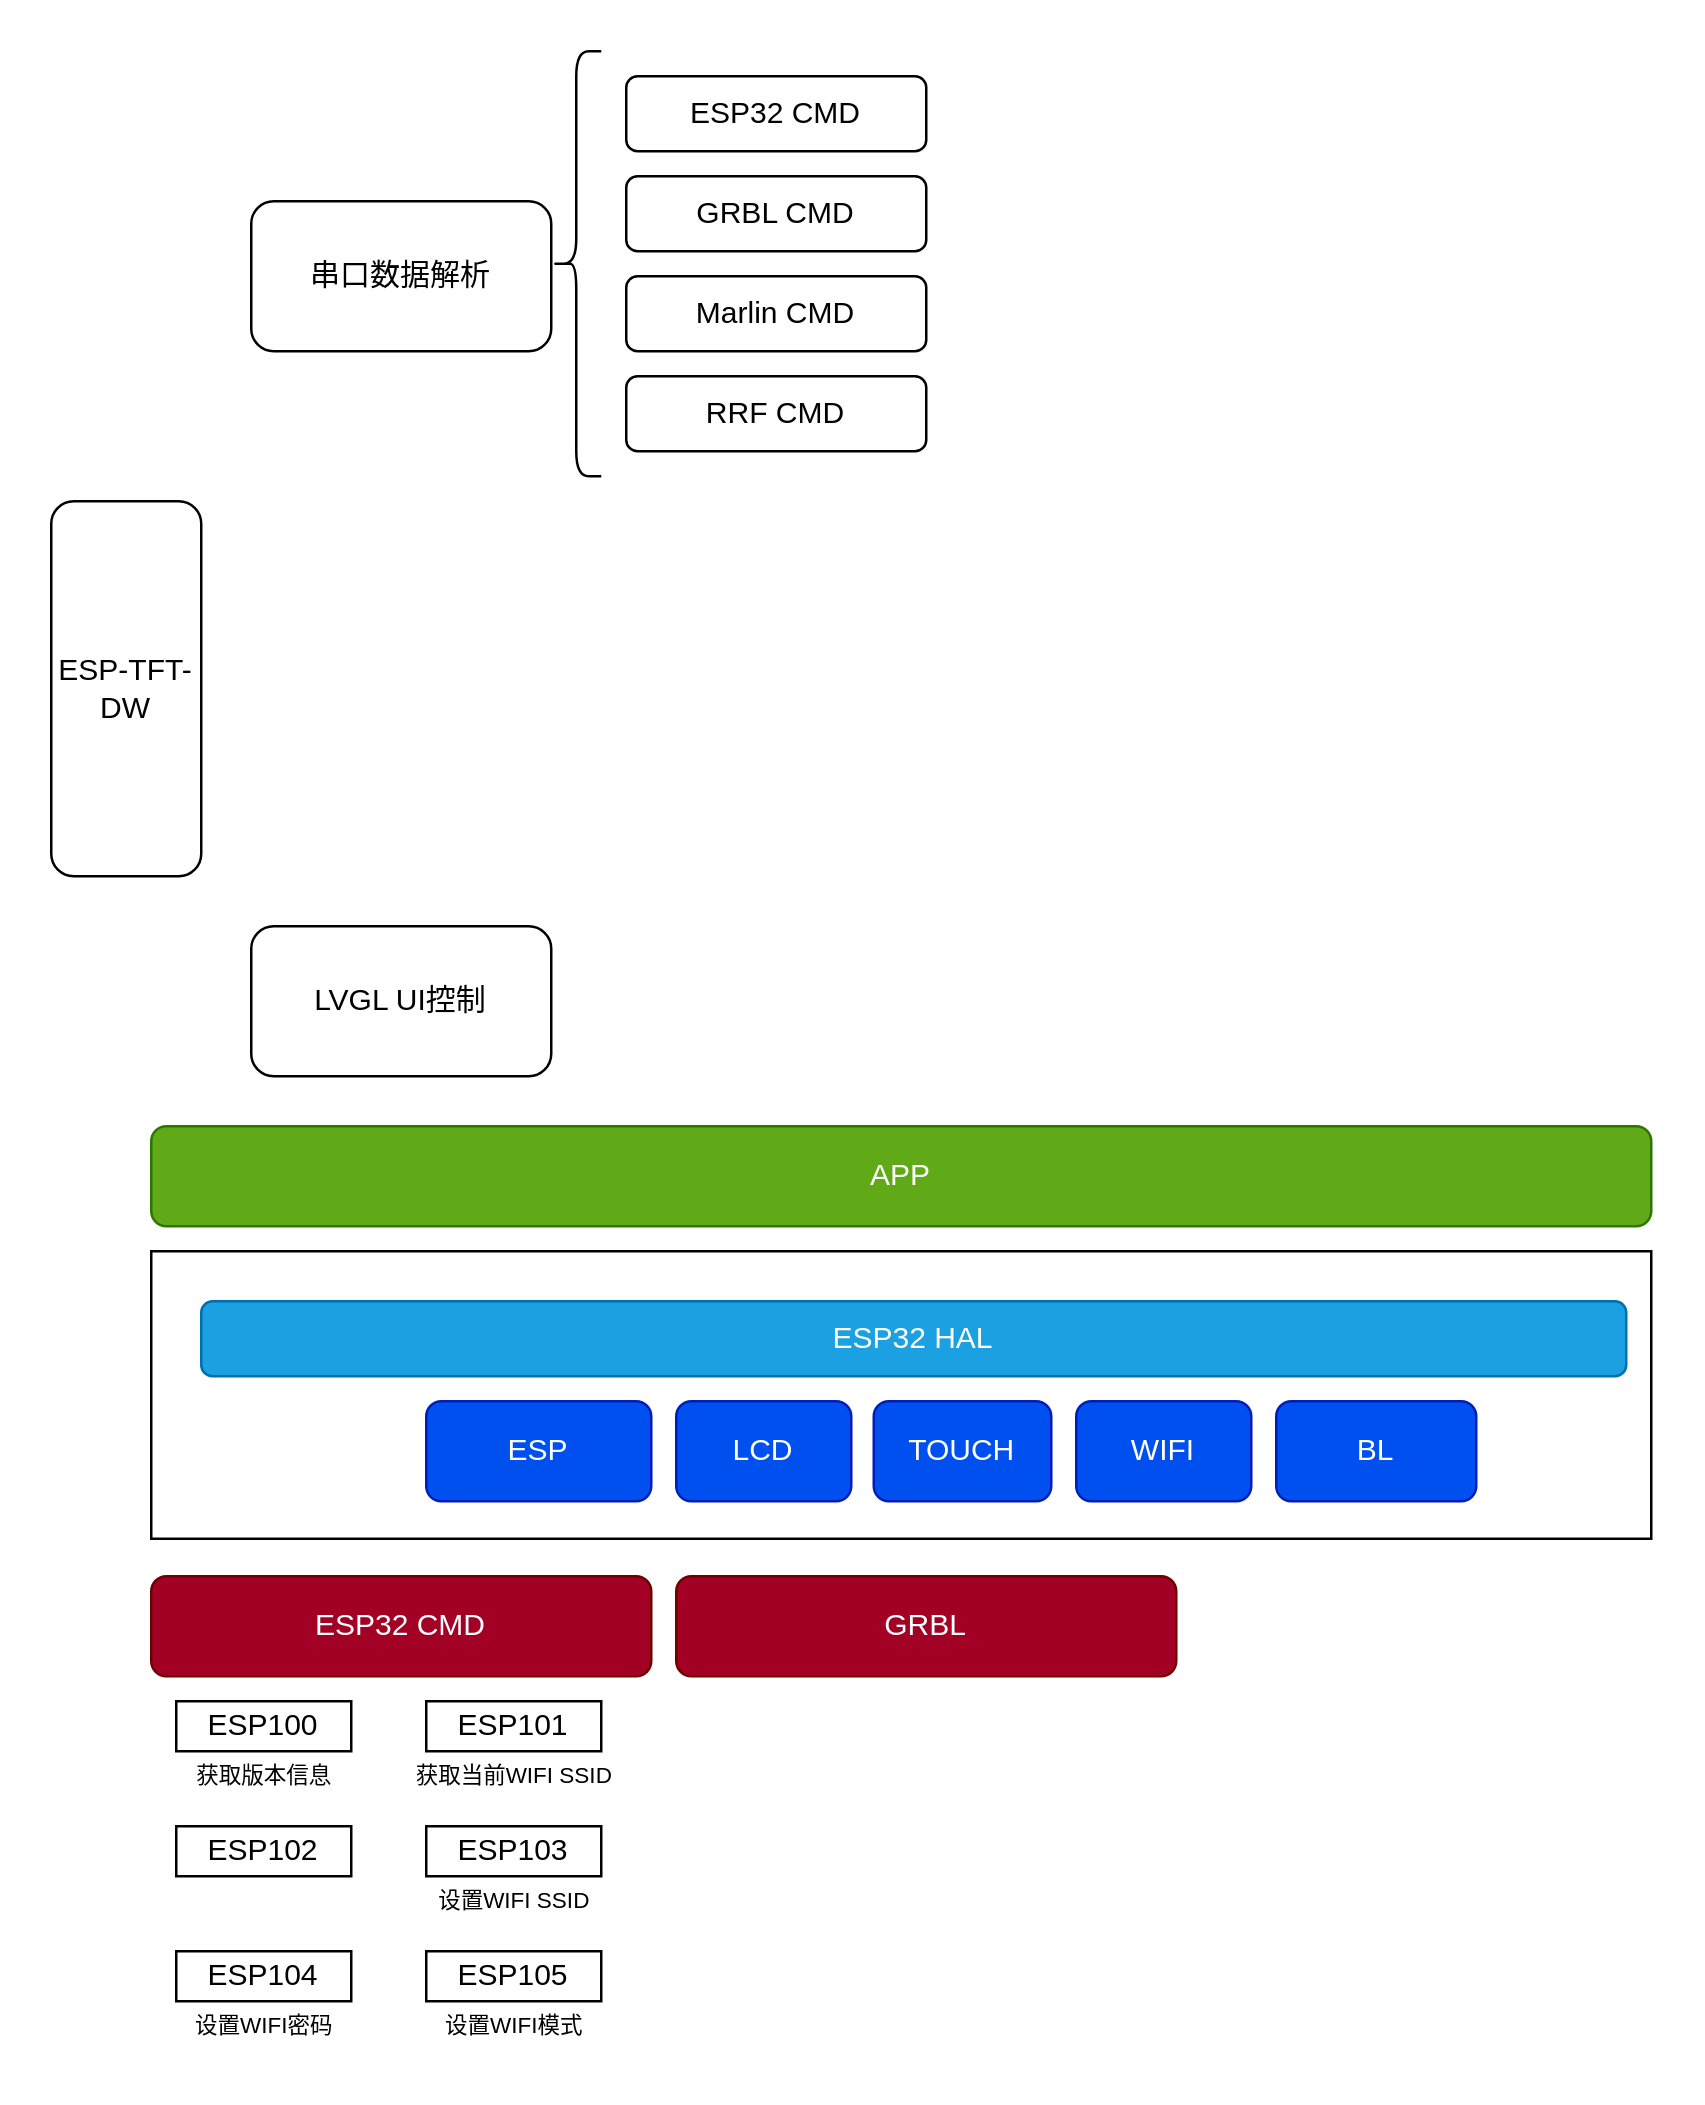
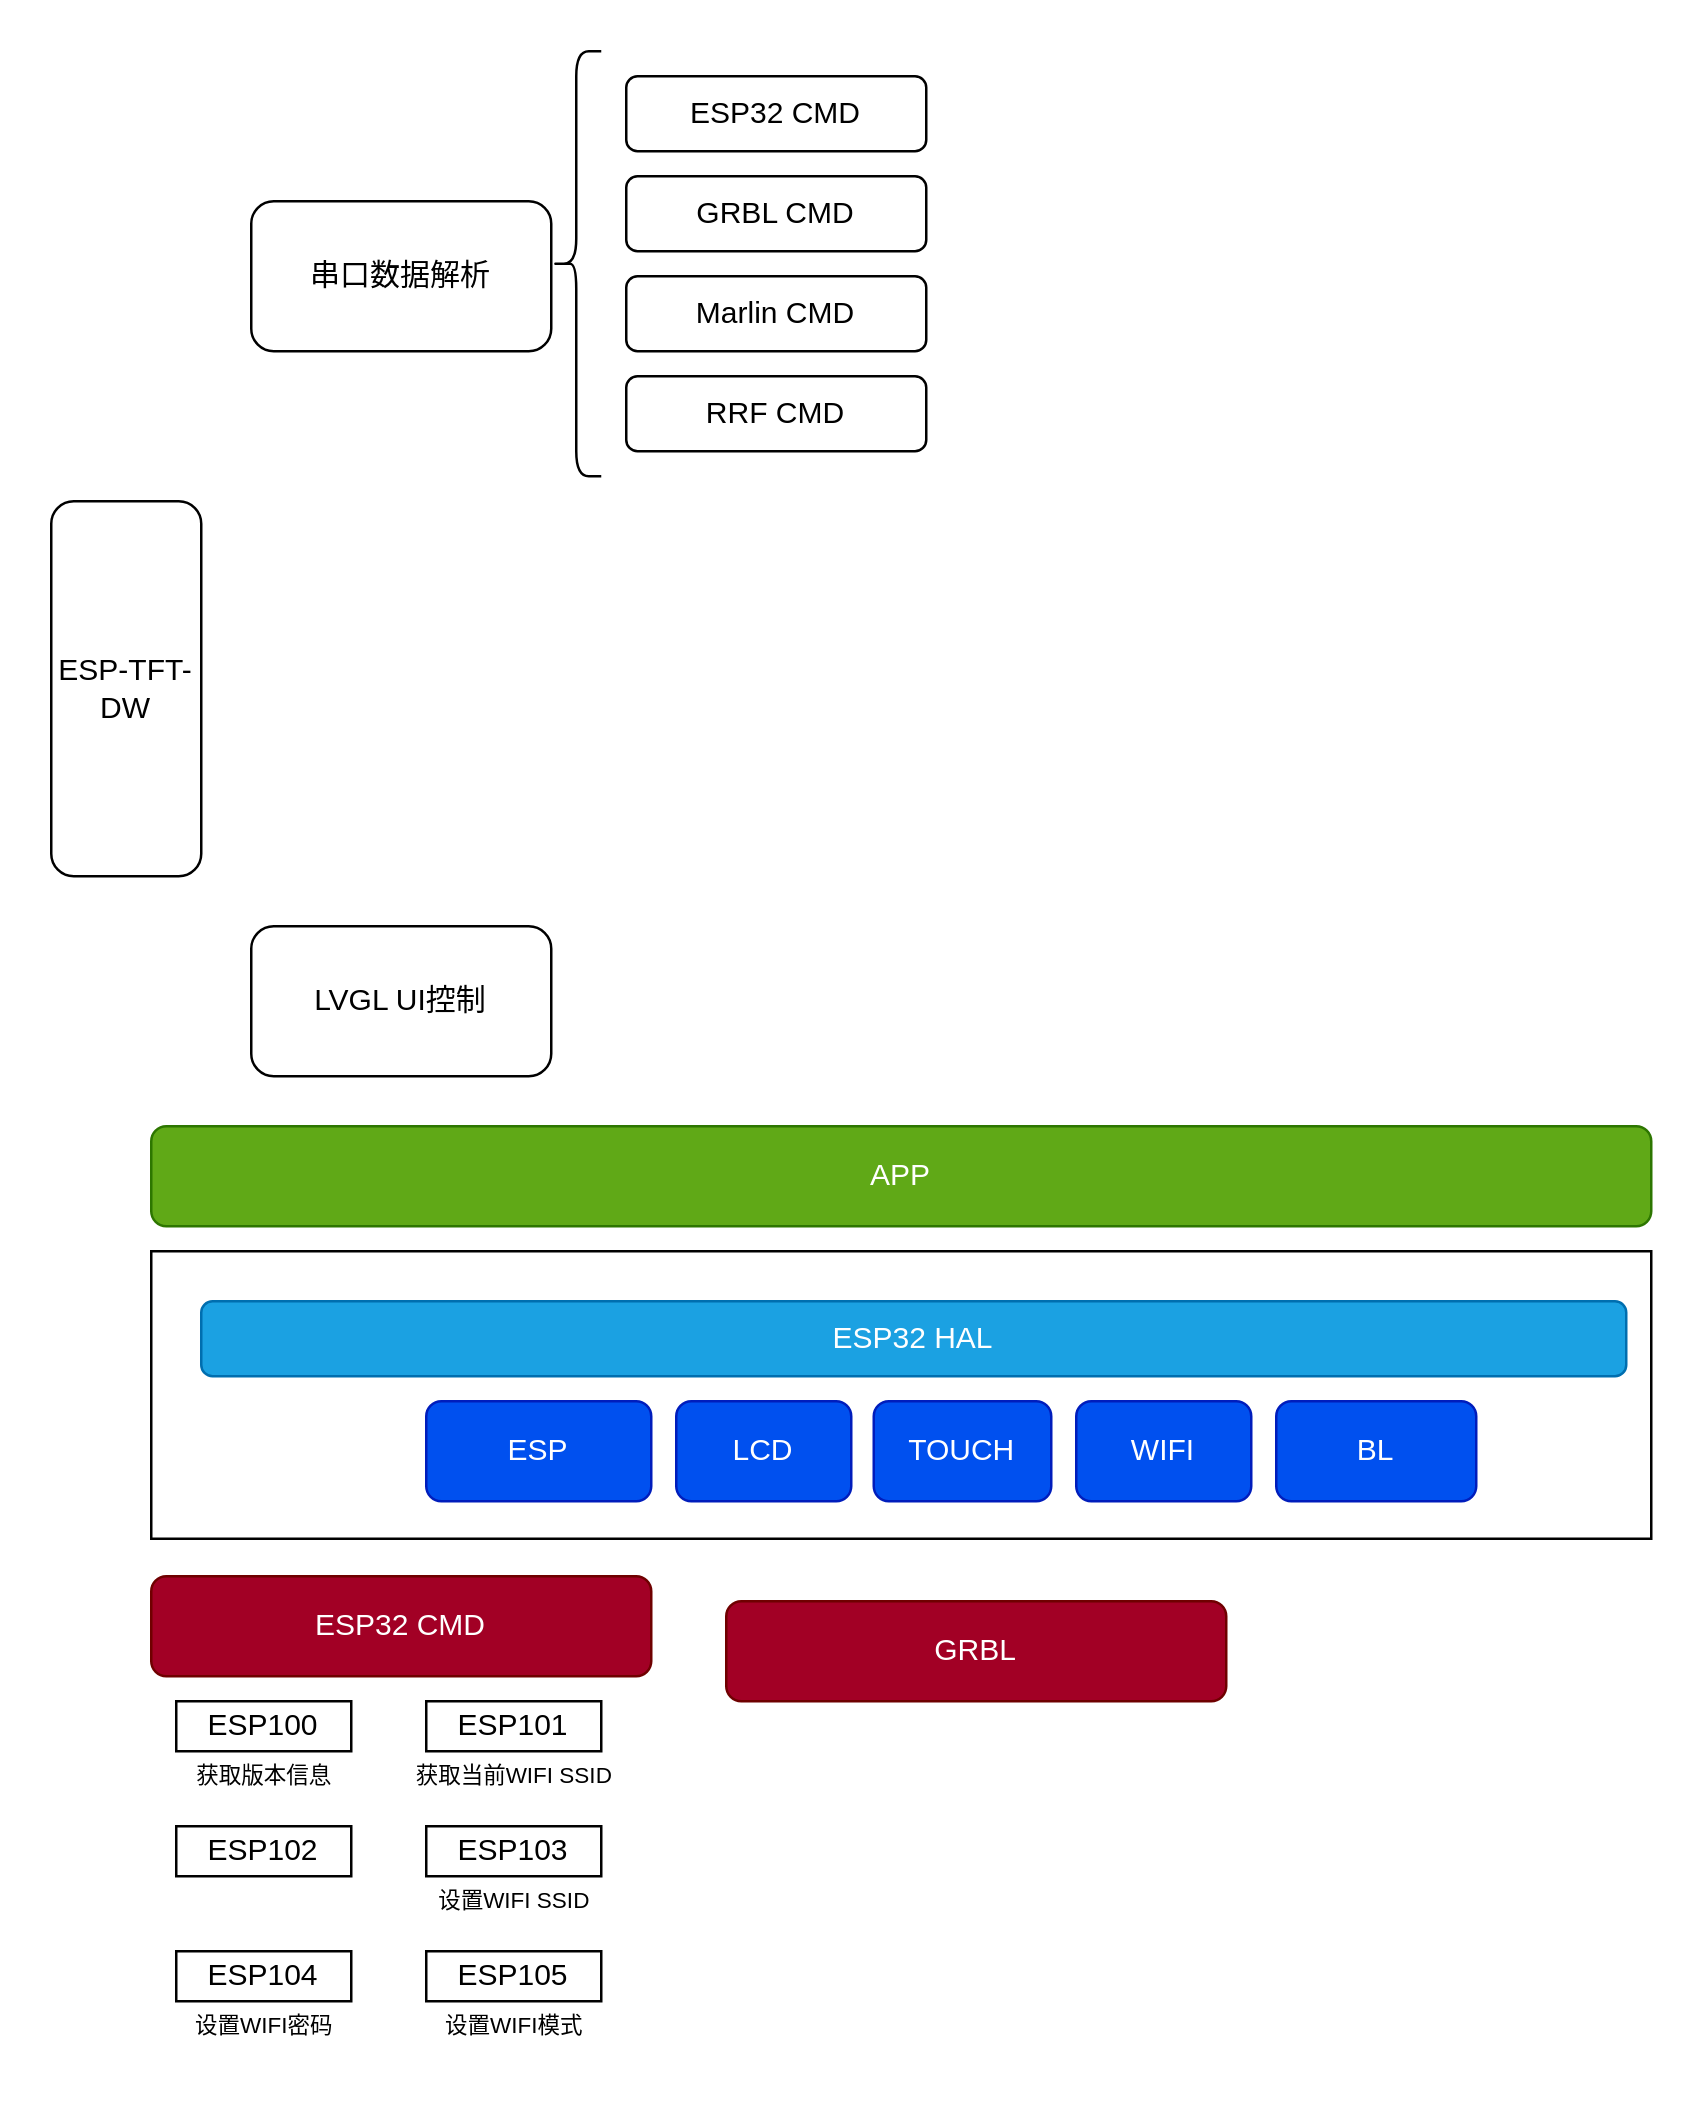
  <mxCell id="0" />
  <mxCell id="1" parent="0" />
  <mxCell id="2" value="ESP-TFT-DW" style="rounded=1;whiteSpace=wrap;html=1;" parent="1" vertex="1"><mxGeometry x="20" y="200" width="60" height="150" as="geometry" /></mxCell>
  <mxCell id="3" value="串口数据解析" style="rounded=1;whiteSpace=wrap;html=1;" parent="1" vertex="1"><mxGeometry x="100" y="80" width="120" height="60" as="geometry" /></mxCell>
  <mxCell id="4" value="LVGL UI控制" style="rounded=1;whiteSpace=wrap;html=1;" parent="1" vertex="1"><mxGeometry x="100" y="370" width="120" height="60" as="geometry" /></mxCell>
  <mxCell id="5" value="ESP32 CMD" style="rounded=1;whiteSpace=wrap;html=1;" parent="1" vertex="1"><mxGeometry x="250" y="30" width="120" height="30" as="geometry" /></mxCell>
  <mxCell id="6" value="GRBL CMD" style="rounded=1;whiteSpace=wrap;html=1;" parent="1" vertex="1"><mxGeometry x="250" y="70" width="120" height="30" as="geometry" /></mxCell>
  <mxCell id="7" value="Marlin CMD" style="rounded=1;whiteSpace=wrap;html=1;" parent="1" vertex="1"><mxGeometry x="250" y="110" width="120" height="30" as="geometry" /></mxCell>
  <mxCell id="8" value="RRF CMD" style="rounded=1;whiteSpace=wrap;html=1;" parent="1" vertex="1"><mxGeometry x="250" y="150" width="120" height="30" as="geometry" /></mxCell>
  <mxCell id="9" value="" style="shape=curlyBracket;whiteSpace=wrap;html=1;rounded=1;" parent="1" vertex="1"><mxGeometry x="220" y="20" width="20" height="170" as="geometry" /></mxCell>
  <mxCell id="10" value="APP" style="rounded=1;whiteSpace=wrap;html=1;fillColor=#60a917;fontColor=#ffffff;strokeColor=#2D7600;" parent="1" vertex="1"><mxGeometry x="60" y="450" width="600" height="40" as="geometry" /></mxCell>
  <mxCell id="11" value="ESP32 HAL" style="rounded=1;whiteSpace=wrap;html=1;fillColor=#1ba1e2;fontColor=#ffffff;strokeColor=#006EAF;" parent="1" vertex="1"><mxGeometry x="80" y="520" width="570" height="30" as="geometry" /></mxCell>
  <mxCell id="12" value="ESP" style="rounded=1;whiteSpace=wrap;html=1;fillColor=#0050ef;fontColor=#ffffff;strokeColor=#001DBC;" parent="1" vertex="1"><mxGeometry x="170" y="560" width="90" height="40" as="geometry" /></mxCell>
  <mxCell id="13" value="LCD" style="rounded=1;whiteSpace=wrap;html=1;fillColor=#0050ef;fontColor=#ffffff;strokeColor=#001DBC;" parent="1" vertex="1"><mxGeometry x="270" y="560" width="70" height="40" as="geometry" /></mxCell>
  <mxCell id="14" value="TOUCH" style="rounded=1;whiteSpace=wrap;html=1;fillColor=#0050ef;fontColor=#ffffff;strokeColor=#001DBC;" parent="1" vertex="1"><mxGeometry x="349" y="560" width="71" height="40" as="geometry" /></mxCell>
  <mxCell id="15" value="WIFI" style="rounded=1;whiteSpace=wrap;html=1;fillColor=#0050ef;fontColor=#ffffff;strokeColor=#001DBC;" parent="1" vertex="1"><mxGeometry x="430" y="560" width="70" height="40" as="geometry" /></mxCell>
  <mxCell id="16" value="BL" style="rounded=1;whiteSpace=wrap;html=1;fillColor=#0050ef;fontColor=#ffffff;strokeColor=#001DBC;" parent="1" vertex="1"><mxGeometry x="510" y="560" width="80" height="40" as="geometry" /></mxCell>
  <mxCell id="17" value="" style="rounded=0;whiteSpace=wrap;html=1;fillColor=none;" parent="1" vertex="1"><mxGeometry x="60" y="500" width="600" height="115" as="geometry" /></mxCell>
  <mxCell id="18" value="ESP32 CMD" style="rounded=1;whiteSpace=wrap;html=1;fillColor=#a20025;fontColor=#ffffff;strokeColor=#6F0000;" parent="1" vertex="1"><mxGeometry x="60" y="630" width="200" height="40" as="geometry" /></mxCell>
  <mxCell id="19" value="ESP100" style="rounded=0;whiteSpace=wrap;html=1;fillColor=none;" parent="1" vertex="1"><mxGeometry x="70" y="680" width="70" height="20" as="geometry" /></mxCell>
  <mxCell id="20" value="获取版本信息" style="text;html=1;align=center;verticalAlign=middle;resizable=0;points=[];autosize=1;strokeColor=none;fillColor=none;fontSize=9;" parent="1" vertex="1"><mxGeometry x="70" y="700" width="70" height="20" as="geometry" /></mxCell>
  <mxCell id="21" value="ESP101" style="rounded=0;whiteSpace=wrap;html=1;fillColor=none;" parent="1" vertex="1"><mxGeometry x="170" y="680" width="70" height="20" as="geometry" /></mxCell>
  <mxCell id="22" value="获取当前WIFI SSID" style="text;html=1;align=center;verticalAlign=middle;resizable=0;points=[];autosize=1;strokeColor=none;fillColor=none;fontSize=9;" parent="1" vertex="1"><mxGeometry x="160" y="700" width="90" height="20" as="geometry" /></mxCell>
  <mxCell id="23" value="ESP102" style="rounded=0;whiteSpace=wrap;html=1;fillColor=none;" parent="1" vertex="1"><mxGeometry x="70" y="730" width="70" height="20" as="geometry" /></mxCell>
  <mxCell id="24" value="ESP103" style="rounded=0;whiteSpace=wrap;html=1;fillColor=none;" parent="1" vertex="1"><mxGeometry x="170" y="730" width="70" height="20" as="geometry" /></mxCell>
  <mxCell id="25" value="设置WIFI SSID" style="text;html=1;align=center;verticalAlign=middle;resizable=0;points=[];autosize=1;strokeColor=none;fillColor=none;fontSize=9;" parent="1" vertex="1"><mxGeometry x="165" y="750" width="80" height="20" as="geometry" /></mxCell>
  <mxCell id="26" value="ESP104" style="rounded=0;whiteSpace=wrap;html=1;fillColor=none;" parent="1" vertex="1"><mxGeometry x="70" y="780" width="70" height="20" as="geometry" /></mxCell>
  <mxCell id="27" value="设置WIFI密码" style="text;html=1;align=center;verticalAlign=middle;resizable=0;points=[];autosize=1;strokeColor=none;fillColor=none;fontSize=9;" parent="1" vertex="1"><mxGeometry x="70" y="800" width="70" height="20" as="geometry" /></mxCell>
  <mxCell id="28" value="ESP105" style="rounded=0;whiteSpace=wrap;html=1;fillColor=none;" parent="1" vertex="1"><mxGeometry x="170" y="780" width="70" height="20" as="geometry" /></mxCell>
  <mxCell id="29" value="设置WIFI模式" style="text;html=1;align=center;verticalAlign=middle;resizable=0;points=[];autosize=1;strokeColor=none;fillColor=none;fontSize=9;" parent="1" vertex="1"><mxGeometry x="170" y="800" width="70" height="20" as="geometry" /></mxCell>
- <mxCell id="30" value="GRBL" style="rounded=1;whiteSpace=wrap;html=1;fillColor=#a20025;fontColor=#ffffff;strokeColor=#6F0000;" parent="1" vertex="1"><mxGeometry x="270" y="630" width="200" height="40" as="geometry" /></mxCell>
+ <mxCell id="30" value="GRBL" style="rounded=1;whiteSpace=wrap;html=1;fillColor=#a20025;fontColor=#ffffff;strokeColor=#6F0000;" parent="1" vertex="1"><mxGeometry x="290" y="640" width="200" height="40" as="geometry" /></mxCell>
